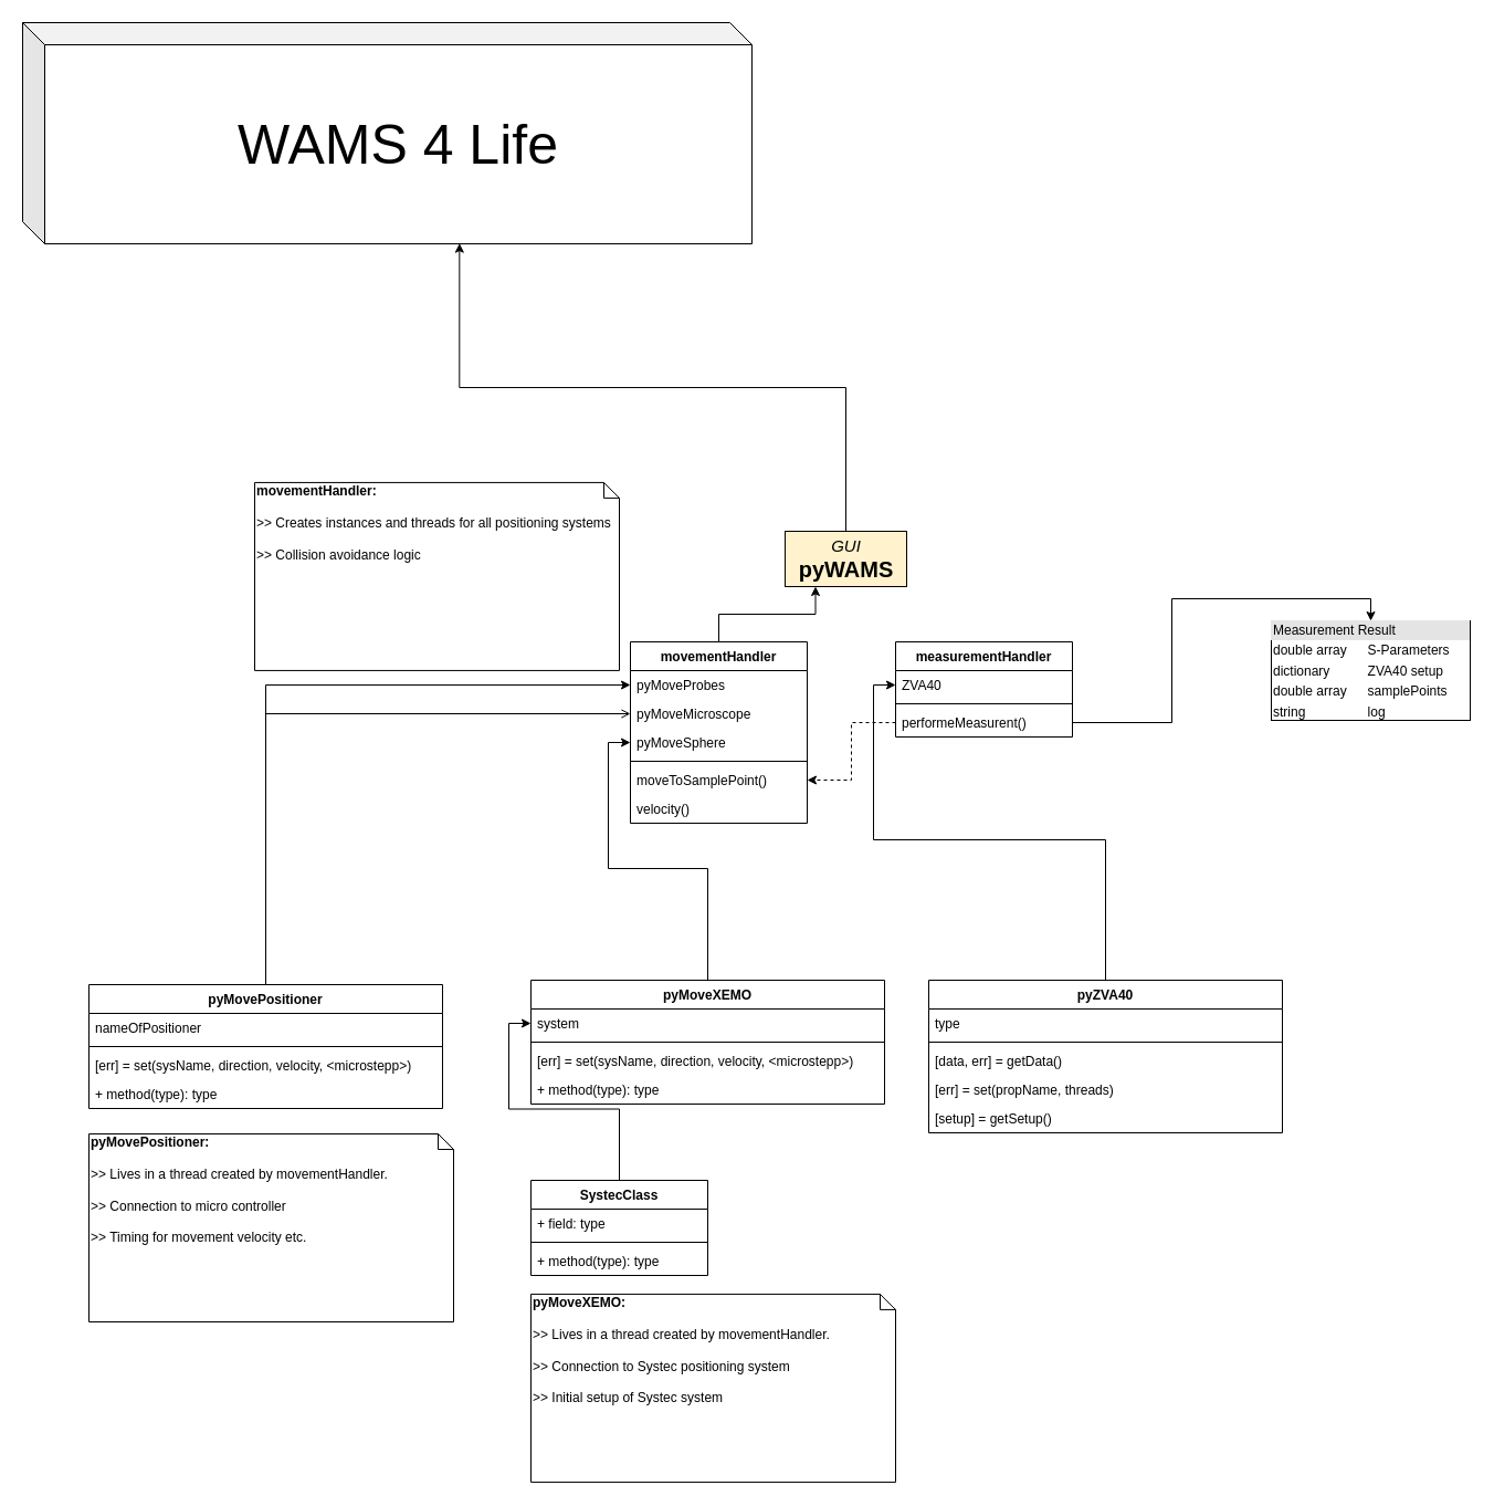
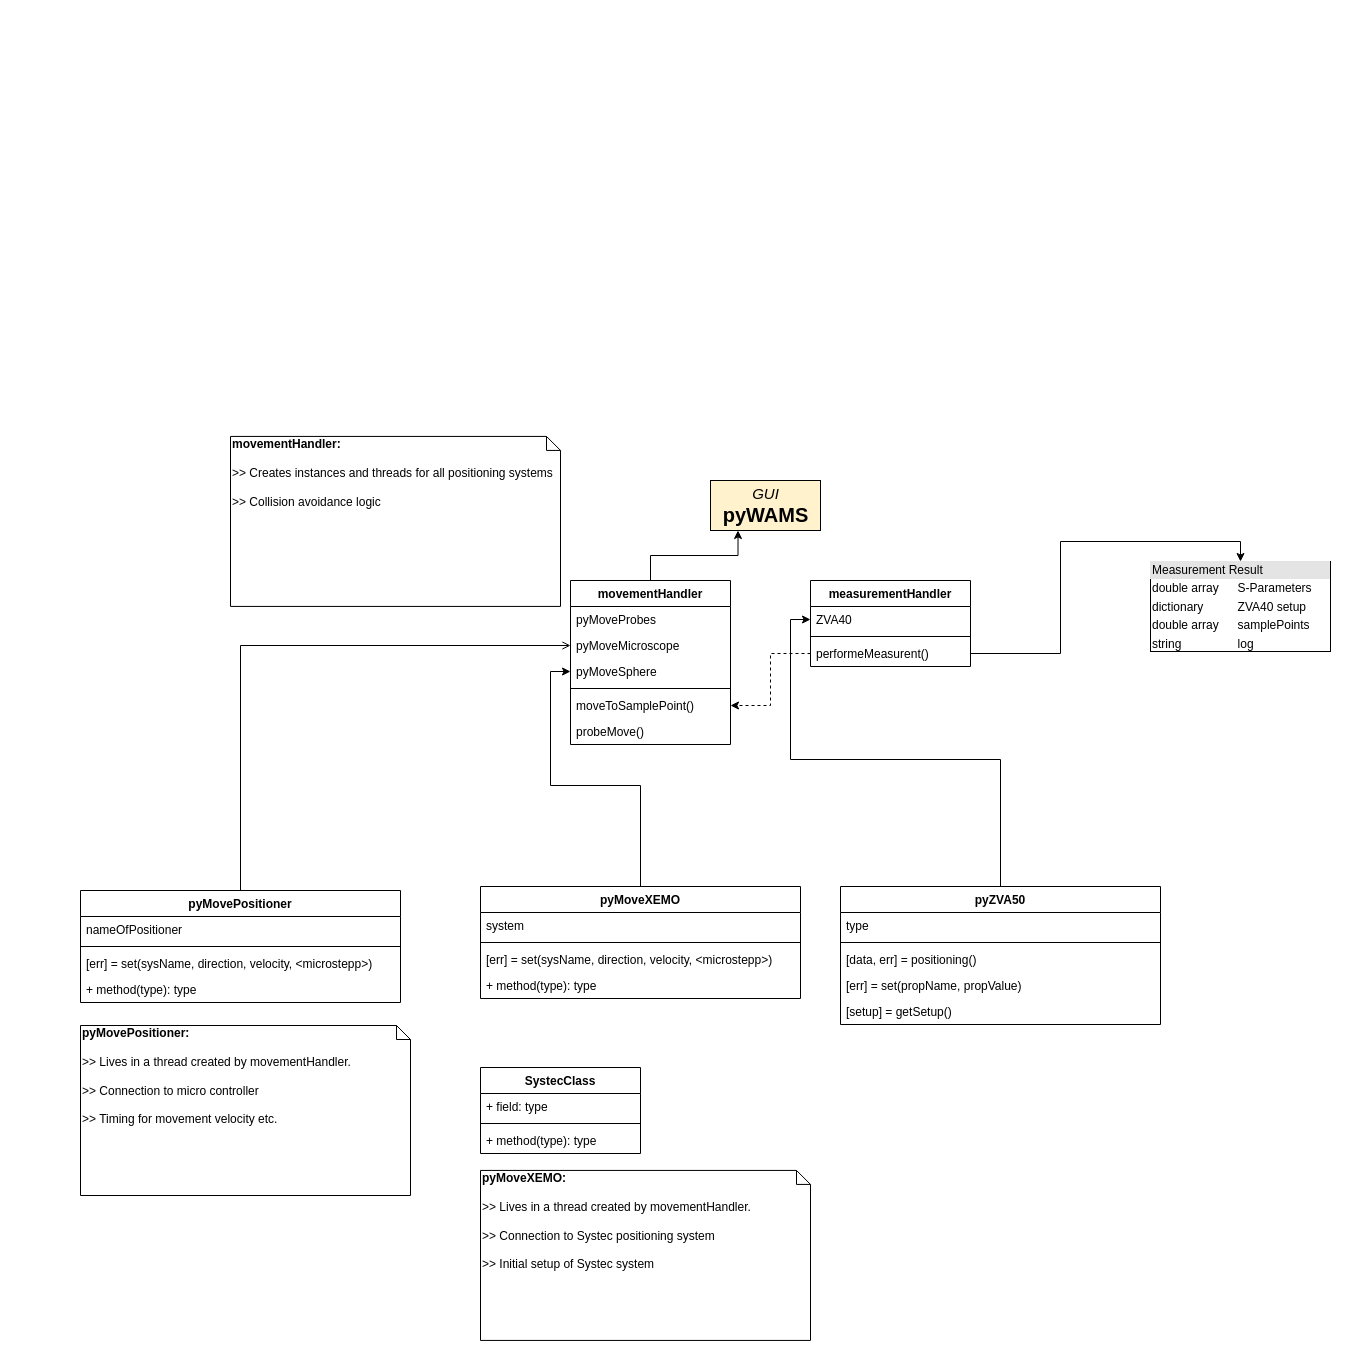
  <mxCell id="0" />
  <mxCell id="1" parent="0" />
- <mxCell id="2" style="edgeStyle=orthogonalEdgeStyle;rounded=0;orthogonalLoop=1;jettySize=auto;html=1;exitX=0.5;exitY=0;exitDx=0;exitDy=0;entryX=0.599;entryY=0.998;entryDx=0;entryDy=0;entryPerimeter=0;" edge="1" parent="1" source="3" target="47"><mxGeometry relative="1" as="geometry" /></mxCell>
  <mxCell id="3" value="&lt;font&gt;&lt;i&gt;&lt;font style=&quot;font-size: 15px&quot;&gt;GUI&lt;/font&gt;&lt;/i&gt;&lt;br&gt;&lt;b style=&quot;font-size: 20px&quot;&gt;pyWAMS&lt;/b&gt;&lt;br&gt;&lt;/font&gt;" style="html=1;fillColor=#fff2cc;" vertex="1" parent="1"><mxGeometry x="710" y="480" width="110" height="50" as="geometry" /></mxCell>
- <mxCell id="4" style="edgeStyle=orthogonalEdgeStyle;rounded=0;orthogonalLoop=1;jettySize=auto;html=1;exitX=0.5;exitY=0;exitDx=0;exitDy=0;entryX=0;entryY=0.5;entryDx=0;entryDy=0;" edge="1" parent="1" source="6" target="13"><mxGeometry relative="1" as="geometry" /></mxCell>
  <mxCell id="5" style="edgeStyle=orthogonalEdgeStyle;rounded=0;orthogonalLoop=1;jettySize=auto;html=1;exitX=0.5;exitY=0;exitDx=0;exitDy=0;entryX=0;entryY=0.5;entryDx=0;entryDy=0;endArrow=open;" edge="1" parent="1" source="6" target="14"><mxGeometry relative="1" as="geometry" /></mxCell>
  <mxCell id="6" value="pyMovePositioner" style="swimlane;fontStyle=1;align=center;verticalAlign=top;childLayout=stackLayout;horizontal=1;startSize=26;horizontalStack=0;resizeParent=1;resizeParentMax=0;resizeLast=0;collapsible=1;marginBottom=0;" vertex="1" parent="1"><mxGeometry x="80" y="890" width="320" height="112" as="geometry" /></mxCell>
  <mxCell id="7" value="nameOfPositioner" style="text;strokeColor=none;fillColor=none;align=left;verticalAlign=top;spacingLeft=4;spacingRight=4;overflow=hidden;rotatable=0;points=[[0,0.5],[1,0.5]];portConstraint=eastwest;" vertex="1" parent="6"><mxGeometry y="26" width="320" height="26" as="geometry" /></mxCell>
  <mxCell id="8" value="" style="line;strokeWidth=1;fillColor=none;align=left;verticalAlign=middle;spacingTop=-1;spacingLeft=3;spacingRight=3;rotatable=0;labelPosition=right;points=[];portConstraint=eastwest;" vertex="1" parent="6"><mxGeometry y="52" width="320" height="8" as="geometry" /></mxCell>
  <mxCell id="9" value="[err] = set(sysName, direction, velocity, &lt;microstepp&gt;)" style="text;strokeColor=none;fillColor=none;align=left;verticalAlign=top;spacingLeft=4;spacingRight=4;overflow=hidden;rotatable=0;points=[[0,0.5],[1,0.5]];portConstraint=eastwest;" vertex="1" parent="6"><mxGeometry y="60" width="320" height="26" as="geometry" /></mxCell>
  <mxCell id="10" value="+ method(type): type" style="text;strokeColor=none;fillColor=none;align=left;verticalAlign=top;spacingLeft=4;spacingRight=4;overflow=hidden;rotatable=0;points=[[0,0.5],[1,0.5]];portConstraint=eastwest;" vertex="1" parent="6"><mxGeometry y="86" width="320" height="26" as="geometry" /></mxCell>
  <mxCell id="11" style="edgeStyle=orthogonalEdgeStyle;rounded=0;orthogonalLoop=1;jettySize=auto;html=1;exitX=0.5;exitY=0;exitDx=0;exitDy=0;entryX=0.25;entryY=1;entryDx=0;entryDy=0;" edge="1" parent="1" source="12" target="3"><mxGeometry relative="1" as="geometry" /></mxCell>
  <mxCell id="12" value="movementHandler" style="swimlane;fontStyle=1;align=center;verticalAlign=top;childLayout=stackLayout;horizontal=1;startSize=26;horizontalStack=0;resizeParent=1;resizeParentMax=0;resizeLast=0;collapsible=1;marginBottom=0;" vertex="1" parent="1"><mxGeometry x="570" y="580" width="160" height="164" as="geometry" /></mxCell>
  <mxCell id="13" value="pyMoveProbes" style="text;strokeColor=none;fillColor=none;align=left;verticalAlign=top;spacingLeft=4;spacingRight=4;overflow=hidden;rotatable=0;points=[[0,0.5],[1,0.5]];portConstraint=eastwest;" vertex="1" parent="12"><mxGeometry y="26" width="160" height="26" as="geometry" /></mxCell>
  <mxCell id="14" value="pyMoveMicroscope" style="text;strokeColor=none;fillColor=none;align=left;verticalAlign=top;spacingLeft=4;spacingRight=4;overflow=hidden;rotatable=0;points=[[0,0.5],[1,0.5]];portConstraint=eastwest;" vertex="1" parent="12"><mxGeometry y="52" width="160" height="26" as="geometry" /></mxCell>
  <mxCell id="15" value="pyMoveSphere" style="text;strokeColor=none;fillColor=none;align=left;verticalAlign=top;spacingLeft=4;spacingRight=4;overflow=hidden;rotatable=0;points=[[0,0.5],[1,0.5]];portConstraint=eastwest;" vertex="1" parent="12"><mxGeometry y="78" width="160" height="26" as="geometry" /></mxCell>
  <mxCell id="16" value="" style="line;strokeWidth=1;fillColor=none;align=left;verticalAlign=middle;spacingTop=-1;spacingLeft=3;spacingRight=3;rotatable=0;labelPosition=right;points=[];portConstraint=eastwest;" vertex="1" parent="12"><mxGeometry y="104" width="160" height="8" as="geometry" /></mxCell>
  <mxCell id="17" value="moveToSamplePoint()" style="text;strokeColor=none;fillColor=none;align=left;verticalAlign=top;spacingLeft=4;spacingRight=4;overflow=hidden;rotatable=0;points=[[0,0.5],[1,0.5]];portConstraint=eastwest;" vertex="1" parent="12"><mxGeometry y="112" width="160" height="26" as="geometry" /></mxCell>
- <mxCell id="18" value="velocity()" style="text;strokeColor=none;fillColor=none;align=left;verticalAlign=top;spacingLeft=4;spacingRight=4;overflow=hidden;rotatable=0;points=[[0,0.5],[1,0.5]];portConstraint=eastwest;" vertex="1" parent="12"><mxGeometry y="138" width="160" height="26" as="geometry" /></mxCell>
+ <mxCell id="18" value="probeMove()" style="text;strokeColor=none;fillColor=none;align=left;verticalAlign=top;spacingLeft=4;spacingRight=4;overflow=hidden;rotatable=0;points=[[0,0.5],[1,0.5]];portConstraint=eastwest;" vertex="1" parent="12"><mxGeometry y="138" width="160" height="26" as="geometry" /></mxCell>
  <mxCell id="19" style="edgeStyle=orthogonalEdgeStyle;rounded=0;orthogonalLoop=1;jettySize=auto;html=1;exitX=0.5;exitY=0;exitDx=0;exitDy=0;entryX=0;entryY=0.5;entryDx=0;entryDy=0;" edge="1" parent="1" source="20" target="15"><mxGeometry relative="1" as="geometry" /></mxCell>
  <mxCell id="20" value="pyMoveXEMO" style="swimlane;fontStyle=1;align=center;verticalAlign=top;childLayout=stackLayout;horizontal=1;startSize=26;horizontalStack=0;resizeParent=1;resizeParentMax=0;resizeLast=0;collapsible=1;marginBottom=0;" vertex="1" parent="1"><mxGeometry x="480" y="886" width="320" height="112" as="geometry" /></mxCell>
  <mxCell id="21" value="system" style="text;strokeColor=none;fillColor=none;align=left;verticalAlign=top;spacingLeft=4;spacingRight=4;overflow=hidden;rotatable=0;points=[[0,0.5],[1,0.5]];portConstraint=eastwest;" vertex="1" parent="20"><mxGeometry y="26" width="320" height="26" as="geometry" /></mxCell>
  <mxCell id="22" value="" style="line;strokeWidth=1;fillColor=none;align=left;verticalAlign=middle;spacingTop=-1;spacingLeft=3;spacingRight=3;rotatable=0;labelPosition=right;points=[];portConstraint=eastwest;" vertex="1" parent="20"><mxGeometry y="52" width="320" height="8" as="geometry" /></mxCell>
  <mxCell id="23" value="[err] = set(sysName, direction, velocity, &lt;microstepp&gt;)" style="text;strokeColor=none;fillColor=none;align=left;verticalAlign=top;spacingLeft=4;spacingRight=4;overflow=hidden;rotatable=0;points=[[0,0.5],[1,0.5]];portConstraint=eastwest;" vertex="1" parent="20"><mxGeometry y="60" width="320" height="26" as="geometry" /></mxCell>
  <mxCell id="24" value="+ method(type): type" style="text;strokeColor=none;fillColor=none;align=left;verticalAlign=top;spacingLeft=4;spacingRight=4;overflow=hidden;rotatable=0;points=[[0,0.5],[1,0.5]];portConstraint=eastwest;" vertex="1" parent="20"><mxGeometry y="86" width="320" height="26" as="geometry" /></mxCell>
  <mxCell id="25" style="edgeStyle=orthogonalEdgeStyle;rounded=0;orthogonalLoop=1;jettySize=auto;html=1;exitX=0.5;exitY=0;exitDx=0;exitDy=0;entryX=0;entryY=0.5;entryDx=0;entryDy=0;" edge="1" parent="1" source="26" target="38"><mxGeometry relative="1" as="geometry" /></mxCell>
- <mxCell id="26" value="pyZVA40" style="swimlane;fontStyle=1;align=center;verticalAlign=top;childLayout=stackLayout;horizontal=1;startSize=26;horizontalStack=0;resizeParent=1;resizeParentMax=0;resizeLast=0;collapsible=1;marginBottom=0;" vertex="1" parent="1"><mxGeometry x="840" y="886" width="320" height="138" as="geometry" /></mxCell>
+ <mxCell id="26" value="pyZVA50" style="swimlane;fontStyle=1;align=center;verticalAlign=top;childLayout=stackLayout;horizontal=1;startSize=26;horizontalStack=0;resizeParent=1;resizeParentMax=0;resizeLast=0;collapsible=1;marginBottom=0;" vertex="1" parent="1"><mxGeometry x="840" y="886" width="320" height="138" as="geometry" /></mxCell>
  <mxCell id="27" value="type" style="text;strokeColor=none;fillColor=none;align=left;verticalAlign=top;spacingLeft=4;spacingRight=4;overflow=hidden;rotatable=0;points=[[0,0.5],[1,0.5]];portConstraint=eastwest;" vertex="1" parent="26"><mxGeometry y="26" width="320" height="26" as="geometry" /></mxCell>
  <mxCell id="28" value="" style="line;strokeWidth=1;fillColor=none;align=left;verticalAlign=middle;spacingTop=-1;spacingLeft=3;spacingRight=3;rotatable=0;labelPosition=right;points=[];portConstraint=eastwest;" vertex="1" parent="26"><mxGeometry y="52" width="320" height="8" as="geometry" /></mxCell>
- <mxCell id="29" value="[data, err] = getData()" style="text;strokeColor=none;fillColor=none;align=left;verticalAlign=top;spacingLeft=4;spacingRight=4;overflow=hidden;rotatable=0;points=[[0,0.5],[1,0.5]];portConstraint=eastwest;" vertex="1" parent="26"><mxGeometry y="60" width="320" height="26" as="geometry" /></mxCell>
- <mxCell id="30" value="[err] = set(propName, threads)" style="text;strokeColor=none;fillColor=none;align=left;verticalAlign=top;spacingLeft=4;spacingRight=4;overflow=hidden;rotatable=0;points=[[0,0.5],[1,0.5]];portConstraint=eastwest;" vertex="1" parent="26"><mxGeometry y="86" width="320" height="26" as="geometry" /></mxCell>
+ <mxCell id="29" value="[data, err] = positioning()" style="text;strokeColor=none;fillColor=none;align=left;verticalAlign=top;spacingLeft=4;spacingRight=4;overflow=hidden;rotatable=0;points=[[0,0.5],[1,0.5]];portConstraint=eastwest;" vertex="1" parent="26"><mxGeometry y="60" width="320" height="26" as="geometry" /></mxCell>
+ <mxCell id="30" value="[err] = set(propName, propValue)" style="text;strokeColor=none;fillColor=none;align=left;verticalAlign=top;spacingLeft=4;spacingRight=4;overflow=hidden;rotatable=0;points=[[0,0.5],[1,0.5]];portConstraint=eastwest;" vertex="1" parent="26"><mxGeometry y="86" width="320" height="26" as="geometry" /></mxCell>
  <mxCell id="31" value="[setup] = getSetup()" style="text;strokeColor=none;fillColor=none;align=left;verticalAlign=top;spacingLeft=4;spacingRight=4;overflow=hidden;rotatable=0;points=[[0,0.5],[1,0.5]];portConstraint=eastwest;" vertex="1" parent="26"><mxGeometry y="112" width="320" height="26" as="geometry" /></mxCell>
- <mxCell id="32" style="edgeStyle=orthogonalEdgeStyle;rounded=0;orthogonalLoop=1;jettySize=auto;html=1;exitX=0.5;exitY=0;exitDx=0;exitDy=0;entryX=0;entryY=0.5;entryDx=0;entryDy=0;" edge="1" parent="1" source="33" target="21"><mxGeometry relative="1" as="geometry" /></mxCell>
  <mxCell id="33" value="SystecClass" style="swimlane;fontStyle=1;align=center;verticalAlign=top;childLayout=stackLayout;horizontal=1;startSize=26;horizontalStack=0;resizeParent=1;resizeParentMax=0;resizeLast=0;collapsible=1;marginBottom=0;" vertex="1" parent="1"><mxGeometry x="480" y="1067" width="160" height="86" as="geometry" /></mxCell>
  <mxCell id="34" value="+ field: type" style="text;strokeColor=none;fillColor=none;align=left;verticalAlign=top;spacingLeft=4;spacingRight=4;overflow=hidden;rotatable=0;points=[[0,0.5],[1,0.5]];portConstraint=eastwest;" vertex="1" parent="33"><mxGeometry y="26" width="160" height="26" as="geometry" /></mxCell>
  <mxCell id="35" value="" style="line;strokeWidth=1;fillColor=none;align=left;verticalAlign=middle;spacingTop=-1;spacingLeft=3;spacingRight=3;rotatable=0;labelPosition=right;points=[];portConstraint=eastwest;" vertex="1" parent="33"><mxGeometry y="52" width="160" height="8" as="geometry" /></mxCell>
  <mxCell id="36" value="+ method(type): type" style="text;strokeColor=none;fillColor=none;align=left;verticalAlign=top;spacingLeft=4;spacingRight=4;overflow=hidden;rotatable=0;points=[[0,0.5],[1,0.5]];portConstraint=eastwest;" vertex="1" parent="33"><mxGeometry y="60" width="160" height="26" as="geometry" /></mxCell>
  <mxCell id="37" value="measurementHandler" style="swimlane;fontStyle=1;align=center;verticalAlign=top;childLayout=stackLayout;horizontal=1;startSize=26;horizontalStack=0;resizeParent=1;resizeParentMax=0;resizeLast=0;collapsible=1;marginBottom=0;" vertex="1" parent="1"><mxGeometry x="810" y="580" width="160" height="86" as="geometry" /></mxCell>
  <mxCell id="38" value="ZVA40" style="text;strokeColor=none;fillColor=none;align=left;verticalAlign=top;spacingLeft=4;spacingRight=4;overflow=hidden;rotatable=0;points=[[0,0.5],[1,0.5]];portConstraint=eastwest;" vertex="1" parent="37"><mxGeometry y="26" width="160" height="26" as="geometry" /></mxCell>
  <mxCell id="39" value="" style="line;strokeWidth=1;fillColor=none;align=left;verticalAlign=middle;spacingTop=-1;spacingLeft=3;spacingRight=3;rotatable=0;labelPosition=right;points=[];portConstraint=eastwest;" vertex="1" parent="37"><mxGeometry y="52" width="160" height="8" as="geometry" /></mxCell>
  <mxCell id="40" value="performeMeasurent()" style="text;strokeColor=none;fillColor=none;align=left;verticalAlign=top;spacingLeft=4;spacingRight=4;overflow=hidden;rotatable=0;points=[[0,0.5],[1,0.5]];portConstraint=eastwest;" vertex="1" parent="37"><mxGeometry y="60" width="160" height="26" as="geometry" /></mxCell>
  <mxCell id="41" value="&lt;div style=&quot;box-sizing: border-box ; width: 100% ; background: #e4e4e4 ; padding: 2px&quot;&gt;Measurement Result&lt;/div&gt;&lt;table style=&quot;width: 100% ; font-size: 1em&quot; cellpadding=&quot;2&quot; cellspacing=&quot;0&quot;&gt;&lt;tbody&gt;&lt;tr&gt;&lt;td&gt;double array&lt;/td&gt;&lt;td&gt;S-Parameters&lt;/td&gt;&lt;/tr&gt;&lt;tr&gt;&lt;td&gt;dictionary&lt;/td&gt;&lt;td&gt;ZVA40 setup&lt;/td&gt;&lt;/tr&gt;&lt;tr&gt;&lt;td&gt;double array&lt;/td&gt;&lt;td&gt;samplePoints&lt;br&gt;&lt;/td&gt;&lt;/tr&gt;&lt;tr&gt;&lt;td&gt;string&lt;/td&gt;&lt;td&gt;log&lt;/td&gt;&lt;/tr&gt;&lt;/tbody&gt;&lt;/table&gt;" style="verticalAlign=top;align=left;overflow=fill;html=1;" vertex="1" parent="1"><mxGeometry x="1150" y="561" width="180" height="90" as="geometry" /></mxCell>
  <mxCell id="42" value="&lt;b&gt;pyMovePositioner:&lt;/b&gt;&lt;br&gt;&lt;br&gt;&amp;gt;&amp;gt; Lives in a thread created by movementHandler.&lt;br&gt;&lt;br&gt;&amp;gt;&amp;gt; Connection to micro controller&lt;br&gt;&lt;br&gt;&amp;gt;&amp;gt; Timing for movement velocity etc." style="shape=note;whiteSpace=wrap;html=1;size=14;verticalAlign=top;align=left;spacingTop=-6;" vertex="1" parent="1"><mxGeometry x="80" y="1025" width="330" height="170" as="geometry" /></mxCell>
  <mxCell id="43" value="&lt;b&gt;pyMoveXEMO:&lt;/b&gt;&lt;br&gt;&lt;br&gt;&amp;gt;&amp;gt; Lives in a thread created by movementHandler.&lt;br&gt;&lt;br&gt;&amp;gt;&amp;gt; Connection to Systec positioning system&lt;br&gt;&lt;br&gt;&amp;gt;&amp;gt; Initial setup of Systec system" style="shape=note;whiteSpace=wrap;html=1;size=14;verticalAlign=top;align=left;spacingTop=-6;" vertex="1" parent="1"><mxGeometry x="480" y="1169.929" width="330" height="170" as="geometry" /></mxCell>
  <mxCell id="44" value="&lt;b&gt;movementHandler:&lt;/b&gt;&lt;br&gt;&lt;br&gt;&amp;gt;&amp;gt; Creates instances and threads for all positioning systems&lt;br&gt;&lt;br&gt;&amp;gt;&amp;gt; Collision avoidance logic&lt;br&gt;&lt;br&gt;" style="shape=note;whiteSpace=wrap;html=1;size=14;verticalAlign=top;align=left;spacingTop=-6;" vertex="1" parent="1"><mxGeometry x="230" y="435.929" width="330" height="170" as="geometry" /></mxCell>
  <mxCell id="45" style="edgeStyle=orthogonalEdgeStyle;rounded=0;orthogonalLoop=1;jettySize=auto;html=1;exitX=1;exitY=0.5;exitDx=0;exitDy=0;entryX=0.5;entryY=0;entryDx=0;entryDy=0;" edge="1" parent="1" source="40" target="41"><mxGeometry relative="1" as="geometry" /></mxCell>
  <mxCell id="46" style="edgeStyle=orthogonalEdgeStyle;rounded=0;orthogonalLoop=1;jettySize=auto;html=1;exitX=0;exitY=0.5;exitDx=0;exitDy=0;entryX=1;entryY=0.5;entryDx=0;entryDy=0;dashed=1;" edge="1" parent="1" source="40" target="17"><mxGeometry relative="1" as="geometry" /></mxCell>
- <mxCell id="47" value="&lt;font style=&quot;font-size: 50px&quot;&gt;WAMS 4 Life&lt;/font&gt;" style="shape=cube;whiteSpace=wrap;html=1;boundedLbl=1;backgroundOutline=1;darkOpacity=0.05;darkOpacity2=0.1;" vertex="1" parent="1"><mxGeometry x="20" y="20" width="660" height="200" as="geometry" /></mxCell>
